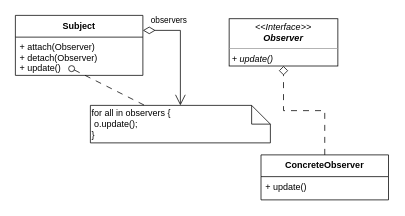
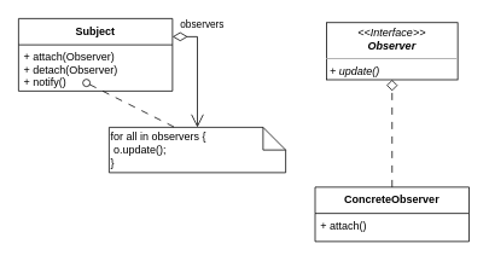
  <mxCell id="0" />
  <mxCell id="1" parent="0" />
  <mxCell id="2" value="Subject" style="swimlane;fontStyle=1;align=center;verticalAlign=top;childLayout=stackLayout;horizontal=1;startSize=29;horizontalStack=0;resizeParent=1;resizeParentMax=0;resizeLast=0;collapsible=1;marginBottom=0;" parent="1" vertex="1"><mxGeometry x="20" y="20" width="170" height="80" as="geometry" /></mxCell>
- <mxCell id="3" value="+ attach(Observer)&#10;+ detach(Observer)&#10;+ update()" style="text;strokeColor=none;fillColor=none;align=left;verticalAlign=top;spacingLeft=4;spacingRight=4;overflow=hidden;rotatable=0;points=[[0,0.5],[1,0.5]];portConstraint=eastwest;fontStyle=0" parent="2" vertex="1"><mxGeometry y="29" width="170" height="51" as="geometry" /></mxCell>
+ <mxCell id="3" value="+ attach(Observer)&#10;+ detach(Observer)&#10;+ notify()" style="text;strokeColor=none;fillColor=none;align=left;verticalAlign=top;spacingLeft=4;spacingRight=4;overflow=hidden;rotatable=0;points=[[0,0.5],[1,0.5]];portConstraint=eastwest;fontStyle=0" parent="2" vertex="1"><mxGeometry y="29" width="170" height="51" as="geometry" /></mxCell>
  <mxCell id="4" value="ConcreteObserver" style="swimlane;fontStyle=1;align=center;verticalAlign=top;childLayout=stackLayout;horizontal=1;startSize=29;horizontalStack=0;resizeParent=1;resizeParentMax=0;resizeLast=0;collapsible=1;marginBottom=0;" parent="1" vertex="1"><mxGeometry x="347.5" y="206" width="170" height="60" as="geometry" /></mxCell>
- <mxCell id="5" value="+ update()" style="text;strokeColor=none;fillColor=none;align=left;verticalAlign=top;spacingLeft=4;spacingRight=4;overflow=hidden;rotatable=0;points=[[0,0.5],[1,0.5]];portConstraint=eastwest;fontStyle=0" vertex="1" parent="4"><mxGeometry y="29" width="170" height="31" as="geometry" /></mxCell>
+ <mxCell id="5" value="+ attach()" style="text;strokeColor=none;fillColor=none;align=left;verticalAlign=top;spacingLeft=4;spacingRight=4;overflow=hidden;rotatable=0;points=[[0,0.5],[1,0.5]];portConstraint=eastwest;fontStyle=0" vertex="1" parent="4"><mxGeometry y="29" width="170" height="31" as="geometry" /></mxCell>
  <mxCell id="6" value="" style="endArrow=diamond;endSize=10;endFill=0;shadow=0;strokeWidth=1;rounded=0;edgeStyle=elbowEdgeStyle;elbow=vertical;dashed=1;dashPattern=8 8;labelBackgroundColor=none;fontColor=default;entryX=0.5;entryY=1;entryDx=0;entryDy=0;" parent="1" source="4" target="7" edge="1"><mxGeometry width="160" relative="1" as="geometry"><mxPoint x="-2.5" y="186" as="sourcePoint" /><mxPoint x="115" y="100" as="targetPoint" /></mxGeometry></mxCell>
- <mxCell id="7" value="&lt;p style=&quot;margin:0px;margin-top:4px;text-align:center;&quot;&gt;&lt;i&gt;&amp;lt;&amp;lt;Interface&amp;gt;&amp;gt;&lt;br&gt;&lt;b&gt;Observer&lt;/b&gt;&lt;/i&gt;&lt;/p&gt;&lt;hr size=&quot;1&quot;&gt;&lt;p style=&quot;margin:0px;margin-left:4px;&quot;&gt;&lt;/p&gt;&lt;p style=&quot;margin:0px;margin-left:4px;&quot;&gt;&lt;i&gt;+ update()&lt;/i&gt;&lt;/p&gt;" style="verticalAlign=top;align=left;overflow=fill;fontSize=12;fontFamily=Helvetica;html=1;" parent="1" vertex="1"><mxGeometry x="305" y="24.5" width="145" height="63" as="geometry" /></mxCell>
- <mxCell id="8" value="&lt;div&gt;for all in observers {&lt;/div&gt;&lt;div&gt;&lt;span style=&quot;white-space: pre;&quot;&gt; &lt;/span&gt;o.update();&lt;br&gt;&lt;/div&gt;&lt;div&gt;}&lt;/div&gt;" style="shape=note2;boundedLbl=1;whiteSpace=wrap;html=1;size=25;verticalAlign=middle;align=left;labelPosition=center;verticalLabelPosition=middle;" parent="1" vertex="1"><mxGeometry x="120" y="140" width="240" height="50" as="geometry" /></mxCell>
+ <mxCell id="7" value="&lt;p style=&quot;margin:0px;margin-top:4px;text-align:center;&quot;&gt;&lt;i&gt;&amp;lt;&amp;lt;Interface&amp;gt;&amp;gt;&lt;br&gt;&lt;b&gt;Observer&lt;/b&gt;&lt;/i&gt;&lt;/p&gt;&lt;hr size=&quot;1&quot;&gt;&lt;p style=&quot;margin:0px;margin-left:4px;&quot;&gt;&lt;/p&gt;&lt;p style=&quot;margin:0px;margin-left:4px;&quot;&gt;&lt;i&gt;+ update()&lt;/i&gt;&lt;/p&gt;" style="verticalAlign=top;align=left;overflow=fill;fontSize=12;fontFamily=Helvetica;html=1;" parent="1" vertex="1"><mxGeometry x="360" y="24.5" width="145" height="63" as="geometry" /></mxCell>
+ <mxCell id="8" value="&lt;div&gt;for all in observers {&lt;/div&gt;&lt;div&gt;&lt;span style=&quot;white-space: pre;&quot;&gt; &lt;/span&gt;o.update();&lt;br&gt;&lt;/div&gt;&lt;div&gt;}&lt;/div&gt;" style="shape=note2;boundedLbl=1;whiteSpace=wrap;html=1;size=25;verticalAlign=middle;align=left;labelPosition=center;verticalLabelPosition=middle;" parent="1" vertex="1"><mxGeometry x="120" y="140" width="195" height="50" as="geometry" /></mxCell>
  <mxCell id="9" value="" style="html=1;verticalAlign=bottom;labelBackgroundColor=none;startArrow=oval;startFill=0;startSize=8;endArrow=none;rounded=0;dashed=1;dashPattern=8 8;entryX=0;entryY=0;entryDx=72.5;entryDy=0;entryPerimeter=0;exitX=0.544;exitY=0.387;exitDx=0;exitDy=0;exitPerimeter=0;" parent="1" target="8" edge="1"><mxGeometry x="-0.055" y="19" relative="1" as="geometry"><mxPoint x="94.98" y="90.997" as="sourcePoint" /><mxPoint x="197.5" y="149" as="targetPoint" /><mxPoint x="-1" as="offset" /></mxGeometry></mxCell>
  <mxCell id="10" value="observers" style="endArrow=open;html=1;endSize=12;startArrow=diamondThin;startSize=14;startFill=0;edgeStyle=orthogonalEdgeStyle;align=left;verticalAlign=bottom;rounded=0;exitX=1;exitY=0.25;exitDx=0;exitDy=0;" edge="1" parent="1" source="2" target="8"><mxGeometry x="-0.883" y="4" relative="1" as="geometry"><mxPoint x="320" y="44.5" as="sourcePoint" /><mxPoint x="235" y="5" as="targetPoint" /><mxPoint as="offset" /></mxGeometry></mxCell>
